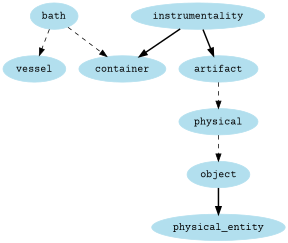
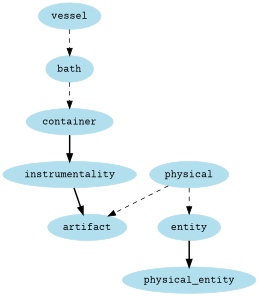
  digraph {
    fontname="Courier Prime"
    node [color=lightblue2 fontname="Courier Prime" style=filled]
    edge [fontname="Courier Prime" style=dashed]
    bath
    vessel
    container
    instrumentality
    artifact
    n6 [label=physical]
-   object
+   object [label=entity]
    physical_entity
-   bath -> vessel
+   vessel -> bath
    bath -> container
-   instrumentality -> container [style=bold]
+   container -> instrumentality [style=bold]
    instrumentality -> artifact [style=bold]
-   artifact -> n6
+   n6 -> artifact
    n6 -> object
    object -> physical_entity [style=bold]
  }
